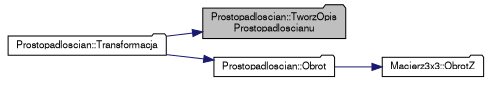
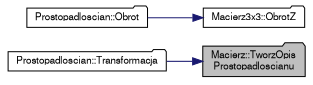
  digraph {
    rankdir=LR
    node [color=black fillcolor=white fontname=FreeSans fontsize=10 shape=folder style=filled]
    edge [color=midnightblue fontname=FreeSans fontsize=10 labelfontname=FreeSans labelfontsize=10 style=solid]
-   n1 [fillcolor=grey75 fontcolor=black height=0.2 label="Prostopadloscian::TworzOpis\lProstopadloscianu" width=0.4]
+   n1 [fillcolor=grey75 fontcolor=black height=0.2 label="Macierz::TworzOpis\lProstopadloscianu" width=0.4]
    n2 [height=0.2 label="Prostopadloscian::Transformacja" width=0.4]
    n3 [height=0.2 label="Prostopadloscian::Obrot" width=0.4]
    n4 [height=0.2 label="Macierz3x3::ObrotZ" width=0.4]
    n2 -> n1
-   n2 -> n3
    n3 -> n4
  }
